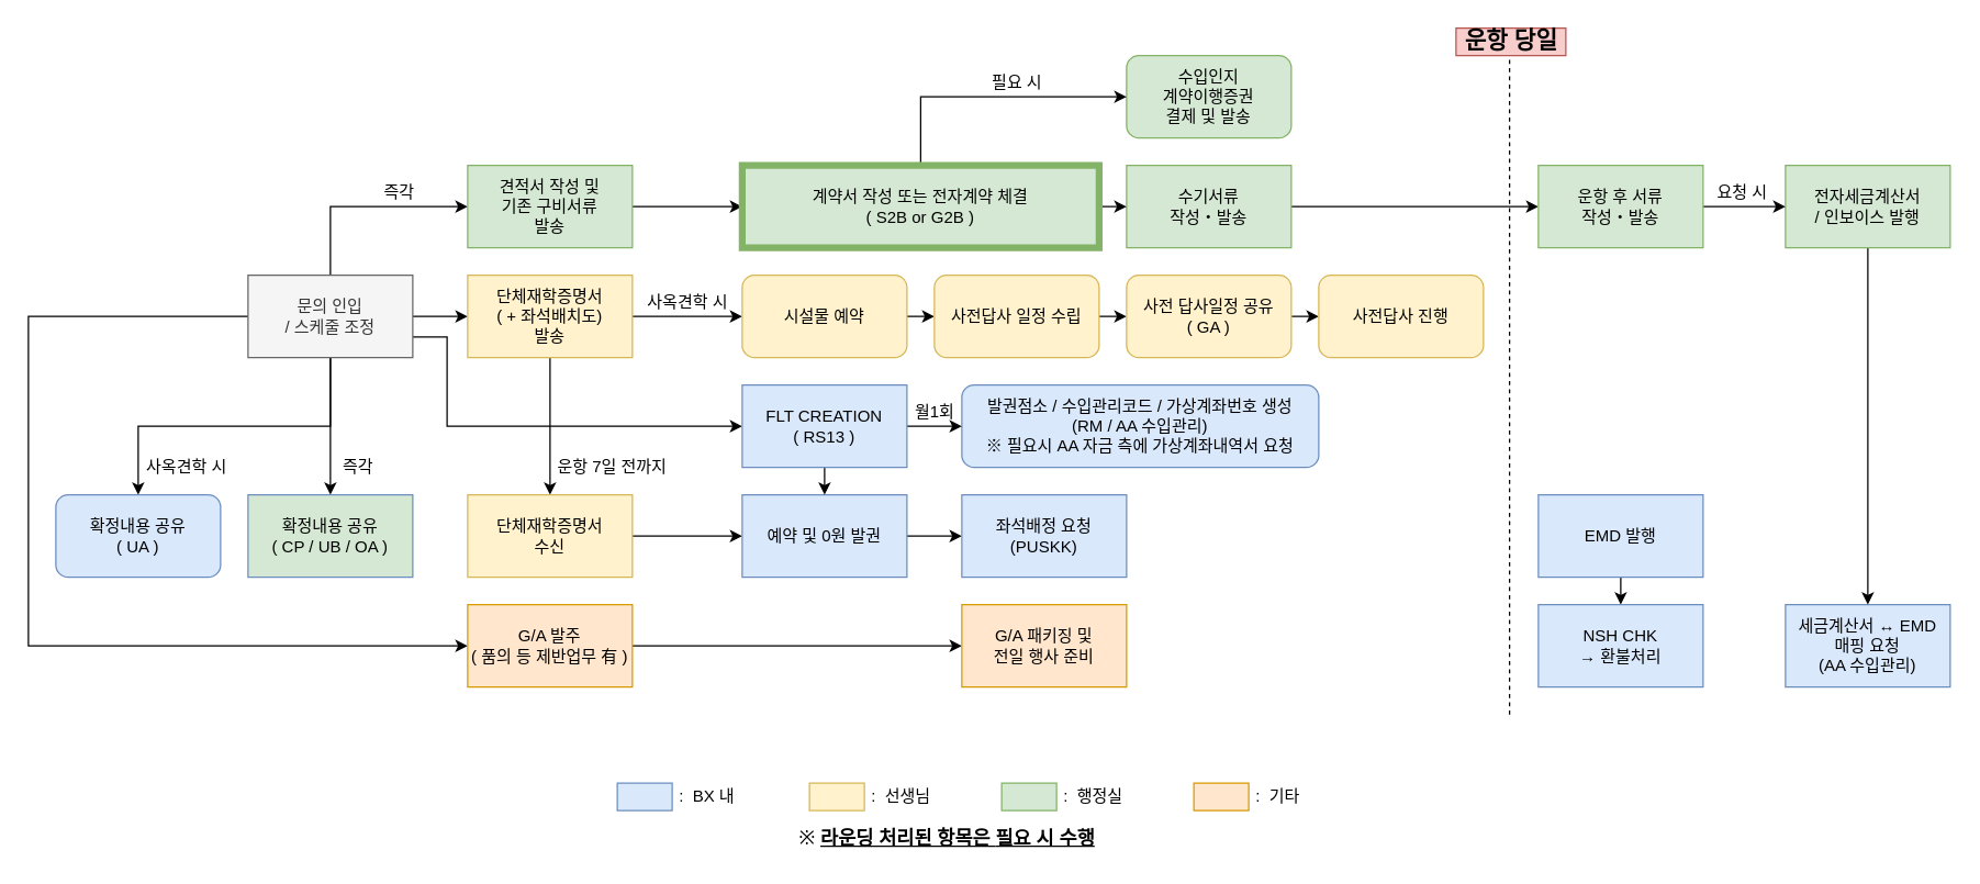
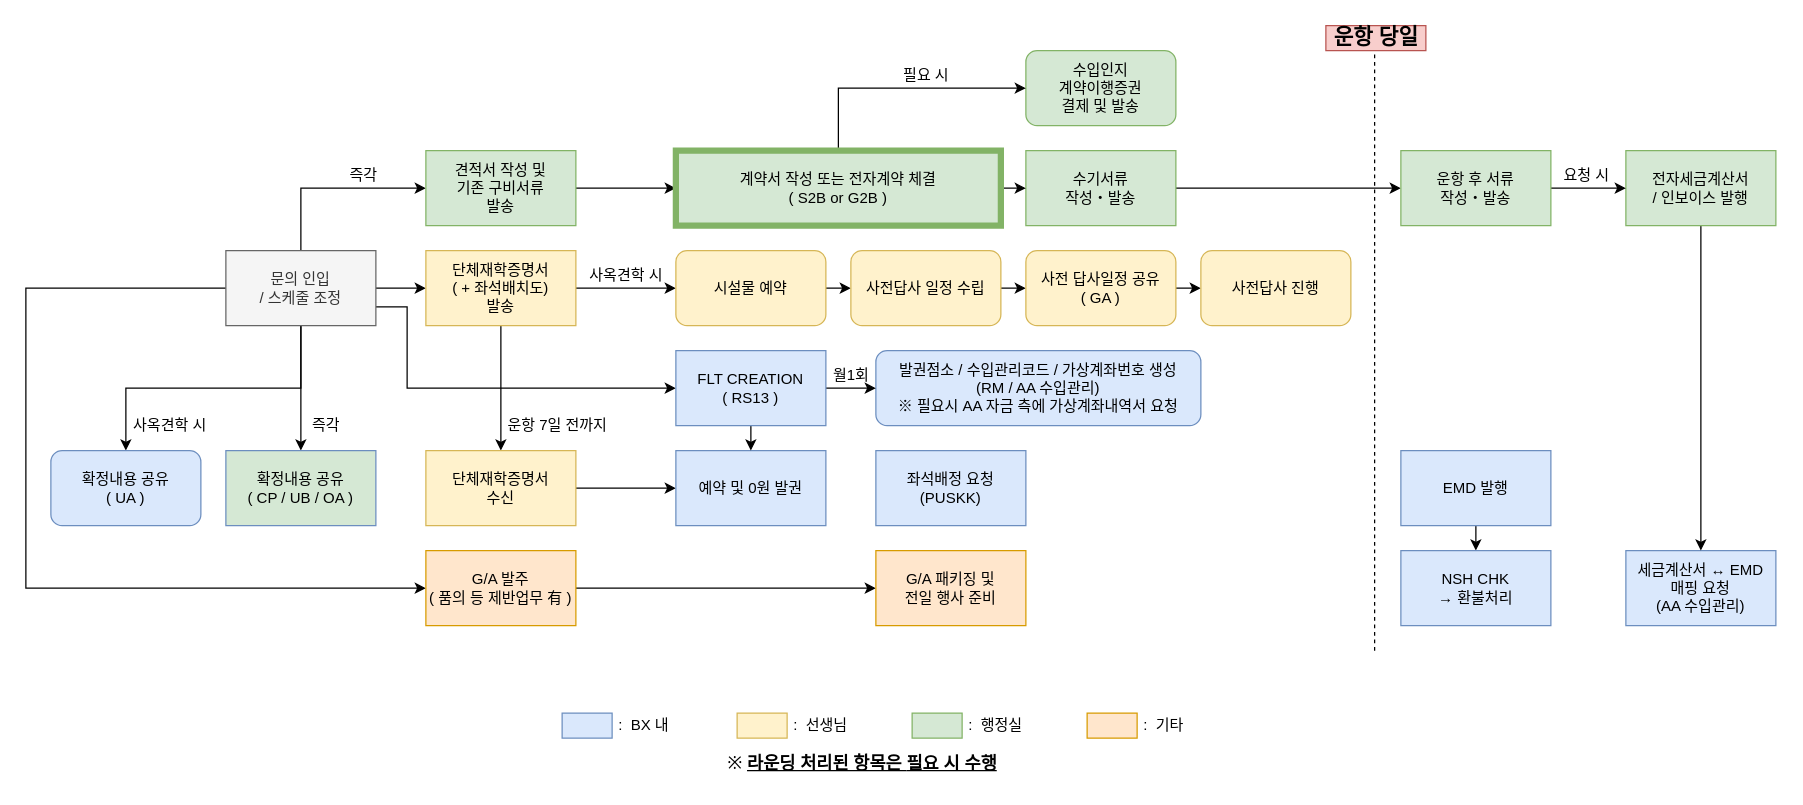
  <mxCell id="0" />
  <mxCell id="1" parent="0" />
  <mxCell id="2" value="세금계산서 ↔︎ EMD&lt;br&gt;매핑 요청&lt;br&gt;(AA 수입관리)" style="rounded=0;whiteSpace=wrap;html=1;glass=0;shadow=0;sketch=0;fillColor=#dae8fc;strokeColor=#6c8ebf;" parent="1" vertex="1"><mxGeometry x="1300" y="440" width="120" height="60" as="geometry" /></mxCell>
  <mxCell id="3" style="edgeStyle=orthogonalEdgeStyle;rounded=0;orthogonalLoop=1;jettySize=auto;html=1;exitX=0.5;exitY=1;exitDx=0;exitDy=0;" parent="1" source="9" target="24" edge="1"><mxGeometry relative="1" as="geometry" /></mxCell>
  <mxCell id="4" style="edgeStyle=orthogonalEdgeStyle;rounded=0;orthogonalLoop=1;jettySize=auto;html=1;exitX=0.5;exitY=1;exitDx=0;exitDy=0;entryX=0.5;entryY=0;entryDx=0;entryDy=0;" parent="1" source="9" target="29" edge="1"><mxGeometry relative="1" as="geometry" /></mxCell>
  <mxCell id="5" style="edgeStyle=orthogonalEdgeStyle;rounded=0;orthogonalLoop=1;jettySize=auto;html=1;exitX=0.5;exitY=0;exitDx=0;exitDy=0;entryX=0;entryY=0.5;entryDx=0;entryDy=0;" parent="1" source="9" target="35" edge="1"><mxGeometry relative="1" as="geometry" /></mxCell>
  <mxCell id="6" style="edgeStyle=orthogonalEdgeStyle;rounded=0;orthogonalLoop=1;jettySize=auto;html=1;exitX=1;exitY=0.5;exitDx=0;exitDy=0;entryX=0;entryY=0.5;entryDx=0;entryDy=0;" parent="1" source="9" target="12" edge="1"><mxGeometry relative="1" as="geometry" /></mxCell>
  <mxCell id="7" style="edgeStyle=orthogonalEdgeStyle;rounded=0;orthogonalLoop=1;jettySize=auto;html=1;exitX=1;exitY=0.75;exitDx=0;exitDy=0;entryX=0;entryY=0.5;entryDx=0;entryDy=0;" parent="1" source="9" target="46" edge="1"><mxGeometry relative="1" as="geometry"><Array as="points"><mxPoint x="325" y="245" /><mxPoint x="325" y="310" /></Array></mxGeometry></mxCell>
  <mxCell id="8" style="edgeStyle=orthogonalEdgeStyle;rounded=0;orthogonalLoop=1;jettySize=auto;html=1;exitX=0;exitY=0.5;exitDx=0;exitDy=0;entryX=0;entryY=0.5;entryDx=0;entryDy=0;" parent="1" source="9" target="26" edge="1"><mxGeometry relative="1" as="geometry"><Array as="points"><mxPoint x="20" y="230" /><mxPoint x="20" y="470" /></Array></mxGeometry></mxCell>
  <mxCell id="9" value="문의 인입&lt;br&gt;/ 스케줄 조정" style="rounded=0;whiteSpace=wrap;html=1;fillColor=#f5f5f5;strokeColor=#666666;fontColor=#333333;" parent="1" vertex="1"><mxGeometry x="180" y="200" width="120" height="60" as="geometry" /></mxCell>
  <mxCell id="10" style="edgeStyle=orthogonalEdgeStyle;rounded=0;orthogonalLoop=1;jettySize=auto;html=1;exitX=0.5;exitY=1;exitDx=0;exitDy=0;entryX=0.5;entryY=0;entryDx=0;entryDy=0;" parent="1" source="12" target="14" edge="1"><mxGeometry relative="1" as="geometry" /></mxCell>
  <mxCell id="11" style="edgeStyle=orthogonalEdgeStyle;rounded=0;orthogonalLoop=1;jettySize=auto;html=1;exitX=1;exitY=0.5;exitDx=0;exitDy=0;entryX=0;entryY=0.5;entryDx=0;entryDy=0;" parent="1" source="12" target="28" edge="1"><mxGeometry relative="1" as="geometry" /></mxCell>
  <mxCell id="12" value="단체재학증명서&lt;br&gt;( + 좌석배치도)&lt;br&gt;발송" style="rounded=0;whiteSpace=wrap;html=1;fillColor=#fff2cc;strokeColor=#d6b656;" parent="1" vertex="1"><mxGeometry x="340" y="200" width="120" height="60" as="geometry" /></mxCell>
  <mxCell id="13" style="edgeStyle=orthogonalEdgeStyle;rounded=0;orthogonalLoop=1;jettySize=auto;html=1;exitX=1;exitY=0.5;exitDx=0;exitDy=0;entryX=0;entryY=0.5;entryDx=0;entryDy=0;" parent="1" source="14" target="16" edge="1"><mxGeometry relative="1" as="geometry" /></mxCell>
  <mxCell id="14" value="단체재학증명서&lt;br&gt;수신" style="rounded=0;whiteSpace=wrap;html=1;fillColor=#fff2cc;strokeColor=#d6b656;" parent="1" vertex="1"><mxGeometry x="340" y="360" width="120" height="60" as="geometry" /></mxCell>
- <mxCell id="15" style="edgeStyle=orthogonalEdgeStyle;rounded=0;orthogonalLoop=1;jettySize=auto;html=1;exitX=1;exitY=0.5;exitDx=0;exitDy=0;entryX=0;entryY=0.5;entryDx=0;entryDy=0;" parent="1" source="16" target="17" edge="1"><mxGeometry relative="1" as="geometry" /></mxCell>
  <mxCell id="16" value="예약 및 0원 발권" style="rounded=0;whiteSpace=wrap;html=1;fillColor=#dae8fc;strokeColor=#6c8ebf;" parent="1" vertex="1"><mxGeometry x="540" y="360" width="120" height="60" as="geometry" /></mxCell>
  <mxCell id="17" value="좌석배정 요청&lt;br&gt;(PUSKK)" style="rounded=0;whiteSpace=wrap;html=1;fillColor=#dae8fc;strokeColor=#6c8ebf;" parent="1" vertex="1"><mxGeometry x="700" y="360" width="120" height="60" as="geometry" /></mxCell>
  <mxCell id="18" style="edgeStyle=orthogonalEdgeStyle;rounded=0;orthogonalLoop=1;jettySize=auto;html=1;exitX=0.5;exitY=1;exitDx=0;exitDy=0;entryX=0.5;entryY=0;entryDx=0;entryDy=0;" parent="1" source="19" target="23" edge="1"><mxGeometry relative="1" as="geometry" /></mxCell>
  <mxCell id="19" value="EMD 발행" style="rounded=0;whiteSpace=wrap;html=1;fillColor=#dae8fc;strokeColor=#6c8ebf;" parent="1" vertex="1"><mxGeometry x="1120" y="360" width="120" height="60" as="geometry" /></mxCell>
  <mxCell id="20" style="edgeStyle=orthogonalEdgeStyle;rounded=0;orthogonalLoop=1;jettySize=auto;html=1;exitX=0.5;exitY=1;exitDx=0;exitDy=0;entryX=0.5;entryY=0;entryDx=0;entryDy=0;" parent="1" source="21" target="2" edge="1"><mxGeometry relative="1" as="geometry" /></mxCell>
  <mxCell id="21" value="전자세금계산서&lt;br&gt;/ 인보이스 발행" style="rounded=0;whiteSpace=wrap;html=1;fillColor=#d5e8d4;strokeColor=#82b366;" parent="1" vertex="1"><mxGeometry x="1300" y="120" width="120" height="60" as="geometry" /></mxCell>
  <mxCell id="22" value="발권점소&amp;nbsp;/ 수입관리코드&amp;nbsp;/ 가상계좌번호 생성&lt;br&gt;(RM / AA 수입관리)&lt;br&gt;※ 필요시 AA 자금 측에 가상계좌내역서 요청" style="rounded=1;whiteSpace=wrap;html=1;glass=0;shadow=0;sketch=0;fillColor=#dae8fc;strokeColor=#6c8ebf;" parent="1" vertex="1"><mxGeometry x="700" y="280" width="260" height="60" as="geometry" /></mxCell>
  <mxCell id="23" value="NSH CHK&lt;br&gt;→ 환불처리" style="rounded=0;whiteSpace=wrap;html=1;fillColor=#dae8fc;strokeColor=#6c8ebf;" parent="1" vertex="1"><mxGeometry x="1120" y="440" width="120" height="60" as="geometry" /></mxCell>
  <mxCell id="24" value="확정내용 공유&lt;br&gt;( CP / UB / OA )" style="rounded=0;whiteSpace=wrap;html=1;fillColor=#d5e8d4;strokeColor=#6c8ebf;" parent="1" vertex="1"><mxGeometry x="180" y="360" width="120" height="60" as="geometry" /></mxCell>
  <mxCell id="25" style="edgeStyle=orthogonalEdgeStyle;rounded=0;orthogonalLoop=1;jettySize=auto;html=1;exitX=1;exitY=0.5;exitDx=0;exitDy=0;entryX=0;entryY=0.5;entryDx=0;entryDy=0;" parent="1" source="26" target="56" edge="1"><mxGeometry relative="1" as="geometry" /></mxCell>
  <mxCell id="26" value="G/A 발주&lt;br&gt;( 품의 등 제반업무 有 )" style="rounded=0;whiteSpace=wrap;html=1;fillColor=#ffe6cc;strokeColor=#d79b00;" parent="1" vertex="1"><mxGeometry x="340" y="440" width="120" height="60" as="geometry" /></mxCell>
  <mxCell id="27" style="edgeStyle=orthogonalEdgeStyle;rounded=0;orthogonalLoop=1;jettySize=auto;html=1;exitX=1;exitY=0.5;exitDx=0;exitDy=0;entryX=0;entryY=0.5;entryDx=0;entryDy=0;" parent="1" source="28" target="31" edge="1"><mxGeometry relative="1" as="geometry" /></mxCell>
  <mxCell id="28" value="시설물 예약" style="rounded=1;whiteSpace=wrap;html=1;fillColor=#fff2cc;strokeColor=#d6b656;" parent="1" vertex="1"><mxGeometry x="540" y="200" width="120" height="60" as="geometry" /></mxCell>
  <mxCell id="29" value="확정내용 공유&lt;br&gt;( UA )" style="rounded=1;whiteSpace=wrap;html=1;fillColor=#dae8fc;strokeColor=#6c8ebf;" parent="1" vertex="1"><mxGeometry x="40" y="360" width="120" height="60" as="geometry" /></mxCell>
  <mxCell id="30" style="edgeStyle=orthogonalEdgeStyle;rounded=0;orthogonalLoop=1;jettySize=auto;html=1;exitX=1;exitY=0.5;exitDx=0;exitDy=0;entryX=0;entryY=0.5;entryDx=0;entryDy=0;" parent="1" source="31" target="33" edge="1"><mxGeometry relative="1" as="geometry" /></mxCell>
  <mxCell id="31" value="사전답사 일정 수립" style="rounded=1;whiteSpace=wrap;html=1;fillColor=#fff2cc;strokeColor=#d6b656;" parent="1" vertex="1"><mxGeometry x="680" y="200" width="120" height="60" as="geometry" /></mxCell>
  <mxCell id="32" style="edgeStyle=orthogonalEdgeStyle;rounded=0;orthogonalLoop=1;jettySize=auto;html=1;exitX=1;exitY=0.5;exitDx=0;exitDy=0;entryX=0;entryY=0.5;entryDx=0;entryDy=0;" parent="1" source="33" target="47" edge="1"><mxGeometry relative="1" as="geometry" /></mxCell>
  <mxCell id="33" value="사전 답사일정 공유&lt;br&gt;( GA )" style="rounded=1;whiteSpace=wrap;html=1;fillColor=#fff2cc;strokeColor=#d6b656;" parent="1" vertex="1"><mxGeometry x="820" y="200" width="120" height="60" as="geometry" /></mxCell>
  <mxCell id="34" style="edgeStyle=orthogonalEdgeStyle;rounded=0;orthogonalLoop=1;jettySize=auto;html=1;exitX=1;exitY=0.5;exitDx=0;exitDy=0;entryX=0;entryY=0.5;entryDx=0;entryDy=0;" parent="1" source="35" target="43" edge="1"><mxGeometry relative="1" as="geometry" /></mxCell>
  <mxCell id="35" value="견적서 작성 및&lt;br&gt;기존 구비서류&lt;br&gt;발송" style="rounded=0;whiteSpace=wrap;html=1;fillColor=#d5e8d4;strokeColor=#82b366;" parent="1" vertex="1"><mxGeometry x="340" y="120" width="120" height="60" as="geometry" /></mxCell>
  <mxCell id="36" style="edgeStyle=orthogonalEdgeStyle;rounded=0;orthogonalLoop=1;jettySize=auto;html=1;exitX=1;exitY=0.5;exitDx=0;exitDy=0;entryX=0;entryY=0.5;entryDx=0;entryDy=0;" parent="1" source="37" target="39" edge="1"><mxGeometry relative="1" as="geometry" /></mxCell>
  <mxCell id="37" value="수기서류&lt;br&gt;작성・발송" style="rounded=0;whiteSpace=wrap;html=1;fillColor=#d5e8d4;strokeColor=#82b366;" parent="1" vertex="1"><mxGeometry x="820" y="120" width="120" height="60" as="geometry" /></mxCell>
  <mxCell id="38" style="edgeStyle=orthogonalEdgeStyle;rounded=0;orthogonalLoop=1;jettySize=auto;html=1;exitX=1;exitY=0.5;exitDx=0;exitDy=0;entryX=0;entryY=0.5;entryDx=0;entryDy=0;" parent="1" source="39" target="21" edge="1"><mxGeometry relative="1" as="geometry" /></mxCell>
  <mxCell id="39" value="운항 후 서류&lt;br&gt;작성・발송" style="rounded=0;whiteSpace=wrap;html=1;fillColor=#d5e8d4;strokeColor=#82b366;" parent="1" vertex="1"><mxGeometry x="1120" y="120" width="120" height="60" as="geometry" /></mxCell>
  <mxCell id="40" value="수입인지&lt;br&gt;계약이행증권&lt;br&gt;결제 및 발송" style="rounded=1;whiteSpace=wrap;html=1;fillColor=#d5e8d4;strokeColor=#82b366;" parent="1" vertex="1"><mxGeometry x="820" y="40" width="120" height="60" as="geometry" /></mxCell>
  <mxCell id="41" style="edgeStyle=orthogonalEdgeStyle;rounded=0;orthogonalLoop=1;jettySize=auto;html=1;exitX=0.5;exitY=0;exitDx=0;exitDy=0;entryX=0;entryY=0.5;entryDx=0;entryDy=0;" parent="1" source="43" target="40" edge="1"><mxGeometry relative="1" as="geometry" /></mxCell>
  <mxCell id="42" style="edgeStyle=orthogonalEdgeStyle;rounded=0;orthogonalLoop=1;jettySize=auto;html=1;exitX=1;exitY=0.5;exitDx=0;exitDy=0;entryX=0;entryY=0.5;entryDx=0;entryDy=0;" parent="1" source="43" target="37" edge="1"><mxGeometry relative="1" as="geometry" /></mxCell>
  <mxCell id="43" value="계약서 작성 또는&amp;nbsp;전자계약 체결&lt;br&gt;( S2B or G2B )" style="rounded=0;whiteSpace=wrap;html=1;fillColor=#d5e8d4;strokeColor=#82b366;strokeWidth=5;" parent="1" vertex="1"><mxGeometry x="540" y="120" width="260" height="60" as="geometry" /></mxCell>
  <mxCell id="44" style="edgeStyle=orthogonalEdgeStyle;rounded=0;orthogonalLoop=1;jettySize=auto;html=1;exitX=1;exitY=0.5;exitDx=0;exitDy=0;entryX=0;entryY=0.5;entryDx=0;entryDy=0;" parent="1" source="46" target="22" edge="1"><mxGeometry relative="1" as="geometry" /></mxCell>
  <mxCell id="45" style="edgeStyle=orthogonalEdgeStyle;rounded=0;orthogonalLoop=1;jettySize=auto;html=1;exitX=0.5;exitY=1;exitDx=0;exitDy=0;entryX=0.5;entryY=0;entryDx=0;entryDy=0;" parent="1" source="46" target="16" edge="1"><mxGeometry relative="1" as="geometry" /></mxCell>
  <mxCell id="46" value="FLT CREATION&lt;br&gt;( RS13 )" style="rounded=0;whiteSpace=wrap;html=1;fillColor=#dae8fc;strokeColor=#6c8ebf;" parent="1" vertex="1"><mxGeometry x="540" y="280" width="120" height="60" as="geometry" /></mxCell>
  <mxCell id="47" value="사전답사 진행" style="rounded=1;whiteSpace=wrap;html=1;fillColor=#fff2cc;strokeColor=#d6b656;" parent="1" vertex="1"><mxGeometry x="960" y="200" width="120" height="60" as="geometry" /></mxCell>
  <mxCell id="48" value="즉각" style="text;html=1;align=center;verticalAlign=middle;resizable=0;points=[];autosize=1;strokeColor=none;fillColor=none;" parent="1" vertex="1"><mxGeometry x="240" y="330" width="40" height="20" as="geometry" /></mxCell>
  <mxCell id="49" value="즉각" style="text;html=1;align=center;verticalAlign=middle;resizable=0;points=[];autosize=1;strokeColor=none;fillColor=none;" parent="1" vertex="1"><mxGeometry x="270" y="130" width="40" height="20" as="geometry" /></mxCell>
  <mxCell id="50" value="필요 시" style="text;html=1;align=center;verticalAlign=middle;resizable=0;points=[];autosize=1;strokeColor=none;fillColor=none;" parent="1" vertex="1"><mxGeometry x="715" y="50" width="50" height="20" as="geometry" /></mxCell>
  <mxCell id="51" value="운항 7일 전까지" style="text;html=1;align=center;verticalAlign=middle;resizable=0;points=[];autosize=1;strokeColor=none;fillColor=none;" parent="1" vertex="1"><mxGeometry x="400" y="330" width="90" height="20" as="geometry" /></mxCell>
  <mxCell id="52" value="사옥견학 시 &amp;nbsp;&amp;nbsp;" style="text;html=1;align=center;verticalAlign=middle;resizable=0;points=[];autosize=1;strokeColor=none;fillColor=none;" parent="1" vertex="1"><mxGeometry x="465" y="210" width="80" height="20" as="geometry" /></mxCell>
  <mxCell id="53" value="사옥견학 시" style="text;html=1;align=center;verticalAlign=middle;resizable=0;points=[];autosize=1;strokeColor=none;fillColor=none;" parent="1" vertex="1"><mxGeometry x="100" y="330" width="70" height="20" as="geometry" /></mxCell>
  <mxCell id="54" value="월1회" style="text;html=1;align=center;verticalAlign=middle;resizable=0;points=[];autosize=1;strokeColor=none;fillColor=none;" parent="1" vertex="1"><mxGeometry x="660" y="290" width="40" height="20" as="geometry" /></mxCell>
  <mxCell id="55" value="&amp;nbsp; 요청 시" style="text;html=1;align=center;verticalAlign=middle;resizable=0;points=[];autosize=1;strokeColor=none;fillColor=none;" parent="1" vertex="1"><mxGeometry x="1235" y="130" width="60" height="20" as="geometry" /></mxCell>
  <mxCell id="56" value="G/A 패키징 및&lt;br&gt;전일 행사 준비" style="rounded=0;whiteSpace=wrap;html=1;fillColor=#ffe6cc;strokeColor=#d79b00;" parent="1" vertex="1"><mxGeometry x="700" y="440" width="120" height="60" as="geometry" /></mxCell>
  <mxCell id="57" value="" style="rounded=0;whiteSpace=wrap;html=1;fillColor=#dae8fc;strokeColor=#6c8ebf;" parent="1" vertex="1"><mxGeometry x="449" y="570" width="40" height="20" as="geometry" /></mxCell>
  <mxCell id="58" value="&amp;nbsp;: &amp;nbsp;BX 내" style="text;html=1;align=left;verticalAlign=middle;resizable=0;points=[];autosize=1;strokeColor=none;fillColor=none;" parent="1" vertex="1"><mxGeometry x="489" y="570" width="60" height="20" as="geometry" /></mxCell>
  <mxCell id="59" value="" style="rounded=0;whiteSpace=wrap;html=1;fillColor=#fff2cc;strokeColor=#d6b656;" parent="1" vertex="1"><mxGeometry x="589" y="570" width="40" height="20" as="geometry" /></mxCell>
  <mxCell id="60" value="&amp;nbsp;: &amp;nbsp;선생님" style="text;html=1;align=left;verticalAlign=middle;resizable=0;points=[];autosize=1;strokeColor=none;fillColor=none;" parent="1" vertex="1"><mxGeometry x="629" y="570" width="60" height="20" as="geometry" /></mxCell>
  <mxCell id="61" value="" style="rounded=0;whiteSpace=wrap;html=1;fillColor=#d5e8d4;strokeColor=#82b366;" parent="1" vertex="1"><mxGeometry x="729" y="570" width="40" height="20" as="geometry" /></mxCell>
  <mxCell id="62" value="&amp;nbsp;: &amp;nbsp;행정실" style="text;html=1;align=left;verticalAlign=middle;resizable=0;points=[];autosize=1;strokeColor=none;fillColor=none;" parent="1" vertex="1"><mxGeometry x="769" y="570" width="60" height="20" as="geometry" /></mxCell>
  <mxCell id="63" value="" style="rounded=0;whiteSpace=wrap;html=1;fillColor=#ffe6cc;strokeColor=#d79b00;" parent="1" vertex="1"><mxGeometry x="869" y="570" width="40" height="20" as="geometry" /></mxCell>
  <mxCell id="64" value="&amp;nbsp;: &amp;nbsp;기타" style="text;html=1;align=left;verticalAlign=middle;resizable=0;points=[];autosize=1;strokeColor=none;fillColor=none;" parent="1" vertex="1"><mxGeometry x="909" y="570" width="50" height="20" as="geometry" /></mxCell>
  <mxCell id="65" value="" style="endArrow=none;dashed=1;html=1;rounded=0;" parent="1" edge="1"><mxGeometry width="50" height="50" relative="1" as="geometry"><mxPoint x="1099" y="520" as="sourcePoint" /><mxPoint x="1099" y="40" as="targetPoint" /></mxGeometry></mxCell>
  <mxCell id="66" value="&lt;b&gt;&lt;font style=&quot;font-size: 17px&quot;&gt;운항 당일&lt;/font&gt;&lt;/b&gt;" style="text;html=1;align=center;verticalAlign=middle;resizable=0;points=[];autosize=1;strokeColor=#b85450;fillColor=#f8cecc;" parent="1" vertex="1"><mxGeometry x="1060" y="20" width="80" height="20" as="geometry" /></mxCell>
  <mxCell id="67" value="&lt;span style=&quot;font-size: 14px&quot;&gt;※ &lt;b&gt;&lt;u&gt;라운딩 처리된 항목은 &lt;/u&gt;&lt;/b&gt;&lt;u&gt;&lt;b&gt;필요 시 수행&lt;/b&gt;&lt;/u&gt;&lt;/span&gt;" style="text;html=1;align=center;verticalAlign=middle;resizable=0;points=[];autosize=1;strokeColor=none;fillColor=none;fontSize=17;" parent="1" vertex="1"><mxGeometry x="583" y="597" width="211" height="25" as="geometry" /></mxCell>
